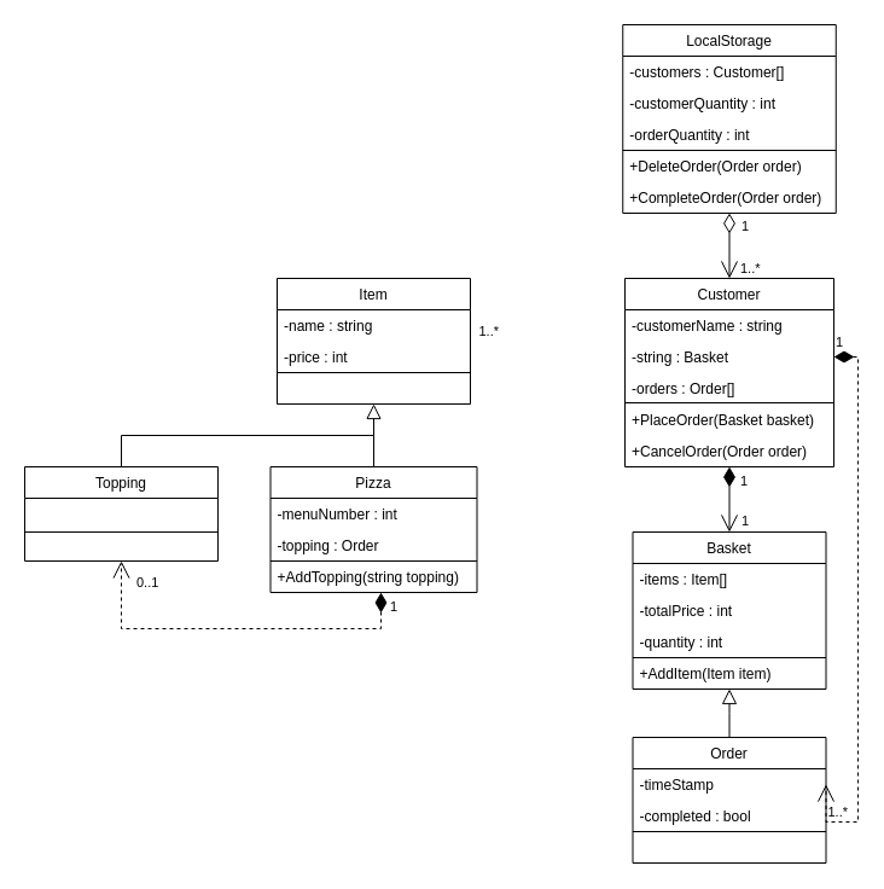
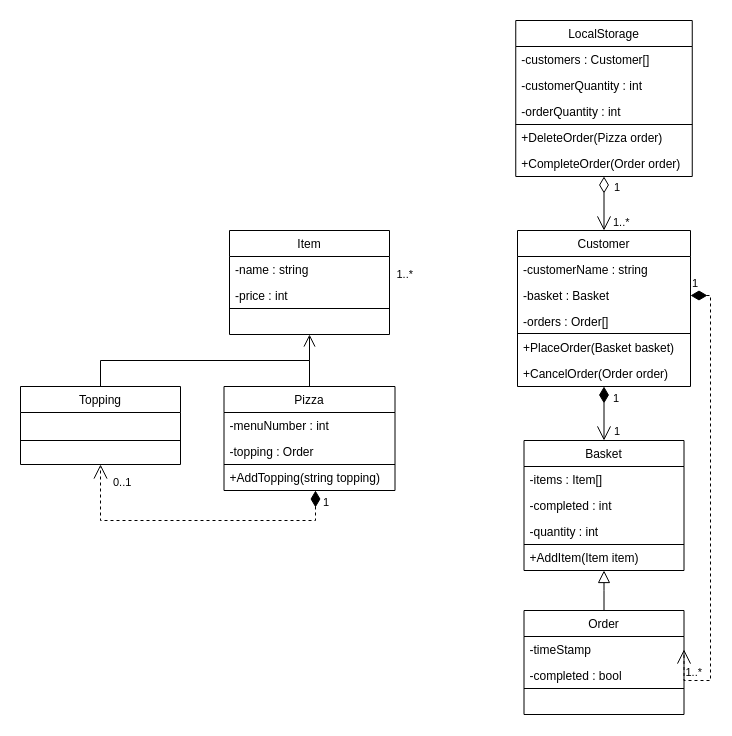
  <mxCell id="0" />
  <mxCell id="1" parent="0" />
  <mxCell id="2" value="Pizza" style="swimlane;fontStyle=0;align=center;verticalAlign=top;childLayout=stackLayout;horizontal=1;startSize=26;horizontalStack=0;resizeParent=1;resizeLast=0;collapsible=1;marginBottom=0;rounded=0;shadow=0;strokeWidth=1;" vertex="1" parent="1"><mxGeometry x="223.5" y="386" width="171" height="104" as="geometry"><mxRectangle x="230" y="140" width="160" height="26" as="alternateBounds" /></mxGeometry></mxCell>
  <mxCell id="3" value="-menuNumber : int" style="text;align=left;verticalAlign=top;spacingLeft=4;spacingRight=4;overflow=hidden;rotatable=0;points=[[0,0.5],[1,0.5]];portConstraint=eastwest;rounded=0;shadow=0;html=0;" vertex="1" parent="2"><mxGeometry y="26" width="171" height="26" as="geometry" /></mxCell>
  <mxCell id="4" value="-topping : Order" style="text;align=left;verticalAlign=top;spacingLeft=4;spacingRight=4;overflow=hidden;rotatable=0;points=[[0,0.5],[1,0.5]];portConstraint=eastwest;rounded=0;shadow=0;html=0;" vertex="1" parent="2"><mxGeometry y="52" width="171" height="26" as="geometry" /></mxCell>
  <mxCell id="5" value="" style="endArrow=none;html=1;rounded=0;exitX=0;exitY=0.75;exitDx=0;exitDy=0;entryX=1;entryY=0.75;entryDx=0;entryDy=0;" edge="1" parent="2" target="2"><mxGeometry width="50" height="50" relative="1" as="geometry"><mxPoint y="78" as="sourcePoint" /><mxPoint x="221" y="104" as="targetPoint" /></mxGeometry></mxCell>
  <mxCell id="6" value="+AddTopping(string topping)" style="text;align=left;verticalAlign=top;spacingLeft=4;spacingRight=4;overflow=hidden;rotatable=0;points=[[0,0.5],[1,0.5]];portConstraint=eastwest;rounded=0;shadow=0;html=0;" vertex="1" parent="2"><mxGeometry y="78" width="171" height="26" as="geometry" /></mxCell>
  <mxCell id="7" value="Basket" style="swimlane;fontStyle=0;align=center;verticalAlign=top;childLayout=stackLayout;horizontal=1;startSize=26;horizontalStack=0;resizeParent=1;resizeLast=0;collapsible=1;marginBottom=0;rounded=0;shadow=0;strokeWidth=1;" vertex="1" parent="1"><mxGeometry x="523.5" y="440" width="160" height="130" as="geometry"><mxRectangle x="550" y="140" width="160" height="26" as="alternateBounds" /></mxGeometry></mxCell>
  <mxCell id="8" value="-items : Item[]" style="text;align=left;verticalAlign=top;spacingLeft=4;spacingRight=4;overflow=hidden;rotatable=0;points=[[0,0.5],[1,0.5]];portConstraint=eastwest;" vertex="1" parent="7"><mxGeometry y="26" width="160" height="26" as="geometry" /></mxCell>
- <mxCell id="9" value="-totalPrice : int" style="text;align=left;verticalAlign=top;spacingLeft=4;spacingRight=4;overflow=hidden;rotatable=0;points=[[0,0.5],[1,0.5]];portConstraint=eastwest;rounded=0;shadow=0;html=0;" vertex="1" parent="7"><mxGeometry y="52" width="160" height="26" as="geometry" /></mxCell>
+ <mxCell id="9" value="-completed : int" style="text;align=left;verticalAlign=top;spacingLeft=4;spacingRight=4;overflow=hidden;rotatable=0;points=[[0,0.5],[1,0.5]];portConstraint=eastwest;rounded=0;shadow=0;html=0;" vertex="1" parent="7"><mxGeometry y="52" width="160" height="26" as="geometry" /></mxCell>
  <mxCell id="10" value="-quantity : int" style="text;align=left;verticalAlign=top;spacingLeft=4;spacingRight=4;overflow=hidden;rotatable=0;points=[[0,0.5],[1,0.5]];portConstraint=eastwest;rounded=0;shadow=0;html=0;" vertex="1" parent="7"><mxGeometry y="78" width="160" height="26" as="geometry" /></mxCell>
  <mxCell id="11" value="" style="endArrow=none;html=1;rounded=0;exitX=0;exitY=0.75;exitDx=0;exitDy=0;entryX=1;entryY=0.75;entryDx=0;entryDy=0;" edge="1" parent="7"><mxGeometry width="50" height="50" relative="1" as="geometry"><mxPoint y="104" as="sourcePoint" /><mxPoint x="160" y="104" as="targetPoint" /></mxGeometry></mxCell>
  <mxCell id="12" value="+AddItem(Item item)" style="text;align=left;verticalAlign=top;spacingLeft=4;spacingRight=4;overflow=hidden;rotatable=0;points=[[0,0.5],[1,0.5]];portConstraint=eastwest;rounded=0;shadow=0;html=0;" vertex="1" parent="7"><mxGeometry y="104" width="160" height="26" as="geometry" /></mxCell>
  <mxCell id="13" value="Item" style="swimlane;fontStyle=0;align=center;verticalAlign=top;childLayout=stackLayout;horizontal=1;startSize=26;horizontalStack=0;resizeParent=1;resizeLast=0;collapsible=1;marginBottom=0;rounded=0;shadow=0;strokeWidth=1;" vertex="1" parent="1"><mxGeometry x="229" y="230" width="160" height="104" as="geometry"><mxRectangle x="230" y="140" width="160" height="26" as="alternateBounds" /></mxGeometry></mxCell>
  <mxCell id="14" value="-name : string" style="text;align=left;verticalAlign=top;spacingLeft=4;spacingRight=4;overflow=hidden;rotatable=0;points=[[0,0.5],[1,0.5]];portConstraint=eastwest;rounded=0;shadow=0;html=0;" vertex="1" parent="13"><mxGeometry y="26" width="160" height="26" as="geometry" /></mxCell>
  <mxCell id="15" value="-price : int" style="text;align=left;verticalAlign=top;spacingLeft=4;spacingRight=4;overflow=hidden;rotatable=0;points=[[0,0.5],[1,0.5]];portConstraint=eastwest;rounded=0;shadow=0;html=0;" vertex="1" parent="13"><mxGeometry y="52" width="160" height="26" as="geometry" /></mxCell>
- <mxCell id="16" value="" style="endArrow=block;endSize=10;endFill=0;shadow=0;strokeWidth=1;rounded=0;edgeStyle=elbowEdgeStyle;elbow=vertical;exitX=0.5;exitY=0;exitDx=0;exitDy=0;entryX=0.5;entryY=1;entryDx=0;entryDy=0;" edge="1" parent="1" source="2" target="13"><mxGeometry width="160" relative="1" as="geometry"><mxPoint x="474" y="360" as="sourcePoint" /><mxPoint x="309" y="300" as="targetPoint" /></mxGeometry></mxCell>
+ <mxCell id="16" value="" style="endArrow=open;endSize=10;endFill=0;shadow=0;strokeWidth=1;rounded=0;edgeStyle=elbowEdgeStyle;elbow=vertical;exitX=0.5;exitY=0;exitDx=0;exitDy=0;entryX=0.5;entryY=1;entryDx=0;entryDy=0;" edge="1" parent="1" source="2" target="13"><mxGeometry width="160" relative="1" as="geometry"><mxPoint x="474" y="360" as="sourcePoint" /><mxPoint x="309" y="300" as="targetPoint" /></mxGeometry></mxCell>
  <mxCell id="17" value="Topping" style="swimlane;fontStyle=0;align=center;verticalAlign=top;childLayout=stackLayout;horizontal=1;startSize=26;horizontalStack=0;resizeParent=1;resizeLast=0;collapsible=1;marginBottom=0;rounded=0;shadow=0;strokeWidth=1;" vertex="1" parent="1"><mxGeometry x="20" y="386" width="160" height="78" as="geometry"><mxRectangle x="230" y="140" width="160" height="26" as="alternateBounds" /></mxGeometry></mxCell>
  <mxCell id="18" value="" style="endArrow=none;html=1;rounded=0;exitX=0;exitY=0.75;exitDx=0;exitDy=0;entryX=1;entryY=0.75;entryDx=0;entryDy=0;" edge="1" parent="17"><mxGeometry width="50" height="50" relative="1" as="geometry"><mxPoint y="54" as="sourcePoint" /><mxPoint x="160" y="54" as="targetPoint" /></mxGeometry></mxCell>
  <mxCell id="19" value="LocalStorage" style="swimlane;fontStyle=0;align=center;verticalAlign=top;childLayout=stackLayout;horizontal=1;startSize=26;horizontalStack=0;resizeParent=1;resizeLast=0;collapsible=1;marginBottom=0;rounded=0;shadow=0;strokeWidth=1;" vertex="1" parent="1"><mxGeometry x="515.25" y="20" width="176.5" height="156" as="geometry"><mxRectangle x="550" y="140" width="160" height="26" as="alternateBounds" /></mxGeometry></mxCell>
  <mxCell id="20" value="-customers : Customer[]" style="text;align=left;verticalAlign=top;spacingLeft=4;spacingRight=4;overflow=hidden;rotatable=0;points=[[0,0.5],[1,0.5]];portConstraint=eastwest;" vertex="1" parent="19"><mxGeometry y="26" width="176.5" height="26" as="geometry" /></mxCell>
  <mxCell id="21" value="-customerQuantity : int" style="text;align=left;verticalAlign=top;spacingLeft=4;spacingRight=4;overflow=hidden;rotatable=0;points=[[0,0.5],[1,0.5]];portConstraint=eastwest;rounded=0;shadow=0;html=0;" vertex="1" parent="19"><mxGeometry y="52" width="176.5" height="26" as="geometry" /></mxCell>
  <mxCell id="22" value="-orderQuantity : int" style="text;align=left;verticalAlign=top;spacingLeft=4;spacingRight=4;overflow=hidden;rotatable=0;points=[[0,0.5],[1,0.5]];portConstraint=eastwest;rounded=0;shadow=0;html=0;" vertex="1" parent="19"><mxGeometry y="78" width="176.5" height="26" as="geometry" /></mxCell>
  <mxCell id="23" value="" style="endArrow=none;html=1;rounded=0;entryX=1;entryY=0.75;entryDx=0;entryDy=0;exitX=0;exitY=0.75;exitDx=0;exitDy=0;" edge="1" parent="19"><mxGeometry width="50" height="50" relative="1" as="geometry"><mxPoint y="104" as="sourcePoint" /><mxPoint x="176.5" y="104" as="targetPoint" /></mxGeometry></mxCell>
- <mxCell id="24" value="+DeleteOrder(Order order)" style="text;align=left;verticalAlign=top;spacingLeft=4;spacingRight=4;overflow=hidden;rotatable=0;points=[[0,0.5],[1,0.5]];portConstraint=eastwest;rounded=0;shadow=0;html=0;" vertex="1" parent="19"><mxGeometry y="104" width="176.5" height="26" as="geometry" /></mxCell>
+ <mxCell id="24" value="+DeleteOrder(Pizza order)" style="text;align=left;verticalAlign=top;spacingLeft=4;spacingRight=4;overflow=hidden;rotatable=0;points=[[0,0.5],[1,0.5]];portConstraint=eastwest;rounded=0;shadow=0;html=0;" vertex="1" parent="19"><mxGeometry y="104" width="176.5" height="26" as="geometry" /></mxCell>
  <mxCell id="25" value="+CompleteOrder(Order order)" style="text;align=left;verticalAlign=top;spacingLeft=4;spacingRight=4;overflow=hidden;rotatable=0;points=[[0,0.5],[1,0.5]];portConstraint=eastwest;rounded=0;shadow=0;html=0;" vertex="1" parent="19"><mxGeometry y="130" width="176.5" height="26" as="geometry" /></mxCell>
  <mxCell id="26" value="Customer" style="swimlane;fontStyle=0;align=center;verticalAlign=top;childLayout=stackLayout;horizontal=1;startSize=26;horizontalStack=0;resizeParent=1;resizeLast=0;collapsible=1;marginBottom=0;rounded=0;shadow=0;strokeWidth=1;" vertex="1" parent="1"><mxGeometry x="517" y="230" width="173" height="156" as="geometry"><mxRectangle x="230" y="140" width="160" height="26" as="alternateBounds" /></mxGeometry></mxCell>
  <mxCell id="27" value="-customerName : string" style="text;align=left;verticalAlign=top;spacingLeft=4;spacingRight=4;overflow=hidden;rotatable=0;points=[[0,0.5],[1,0.5]];portConstraint=eastwest;" vertex="1" parent="26"><mxGeometry y="26" width="173" height="26" as="geometry" /></mxCell>
- <mxCell id="28" value="-string : Basket" style="text;align=left;verticalAlign=top;spacingLeft=4;spacingRight=4;overflow=hidden;rotatable=0;points=[[0,0.5],[1,0.5]];portConstraint=eastwest;" vertex="1" parent="26"><mxGeometry y="52" width="173" height="26" as="geometry" /></mxCell>
+ <mxCell id="28" value="-basket : Basket" style="text;align=left;verticalAlign=top;spacingLeft=4;spacingRight=4;overflow=hidden;rotatable=0;points=[[0,0.5],[1,0.5]];portConstraint=eastwest;" vertex="1" parent="26"><mxGeometry y="52" width="173" height="26" as="geometry" /></mxCell>
  <mxCell id="29" value="-orders : Order[]" style="text;align=left;verticalAlign=top;spacingLeft=4;spacingRight=4;overflow=hidden;rotatable=0;points=[[0,0.5],[1,0.5]];portConstraint=eastwest;" vertex="1" parent="26"><mxGeometry y="78" width="173" height="26" as="geometry" /></mxCell>
  <mxCell id="30" value="" style="endArrow=none;html=1;rounded=0;exitX=0;exitY=0.75;exitDx=0;exitDy=0;entryX=1;entryY=0.75;entryDx=0;entryDy=0;" edge="1" parent="26"><mxGeometry width="50" height="50" relative="1" as="geometry"><mxPoint y="103" as="sourcePoint" /><mxPoint x="173" y="103" as="targetPoint" /></mxGeometry></mxCell>
  <mxCell id="31" value="+PlaceOrder(Basket basket)" style="text;align=left;verticalAlign=top;spacingLeft=4;spacingRight=4;overflow=hidden;rotatable=0;points=[[0,0.5],[1,0.5]];portConstraint=eastwest;" vertex="1" parent="26"><mxGeometry y="104" width="173" height="26" as="geometry" /></mxCell>
  <mxCell id="32" value="+CancelOrder(Order order)" style="text;align=left;verticalAlign=top;spacingLeft=4;spacingRight=4;overflow=hidden;rotatable=0;points=[[0,0.5],[1,0.5]];portConstraint=eastwest;" vertex="1" parent="26"><mxGeometry y="130" width="173" height="26" as="geometry" /></mxCell>
  <mxCell id="33" value="Order" style="swimlane;fontStyle=0;align=center;verticalAlign=top;childLayout=stackLayout;horizontal=1;startSize=26;horizontalStack=0;resizeParent=1;resizeLast=0;collapsible=1;marginBottom=0;rounded=0;shadow=0;strokeWidth=1;" vertex="1" parent="1"><mxGeometry x="523.5" y="610" width="160" height="104" as="geometry"><mxRectangle x="230" y="140" width="160" height="26" as="alternateBounds" /></mxGeometry></mxCell>
  <mxCell id="34" value="-timeStamp" style="text;align=left;verticalAlign=top;spacingLeft=4;spacingRight=4;overflow=hidden;rotatable=0;points=[[0,0.5],[1,0.5]];portConstraint=eastwest;" vertex="1" parent="33"><mxGeometry y="26" width="160" height="26" as="geometry" /></mxCell>
  <mxCell id="35" value="-completed : bool" style="text;align=left;verticalAlign=top;spacingLeft=4;spacingRight=4;overflow=hidden;rotatable=0;points=[[0,0.5],[1,0.5]];portConstraint=eastwest;" vertex="1" parent="33"><mxGeometry y="52" width="160" height="26" as="geometry" /></mxCell>
  <mxCell id="36" value="" style="resizable=0;align=right;verticalAlign=bottom;labelBackgroundColor=none;fontSize=12;" connectable="0" vertex="1" parent="1"><mxGeometry x="509" y="526" as="geometry" /></mxCell>
  <mxCell id="37" value="" style="endArrow=block;endSize=10;endFill=0;shadow=0;strokeWidth=1;rounded=0;edgeStyle=elbowEdgeStyle;elbow=vertical;exitX=0.5;exitY=0;exitDx=0;exitDy=0;entryX=0.5;entryY=1;entryDx=0;entryDy=0;" edge="1" parent="1" source="33" target="7"><mxGeometry width="160" relative="1" as="geometry"><mxPoint x="479" y="663" as="sourcePoint" /><mxPoint x="629" y="634" as="targetPoint" /></mxGeometry></mxCell>
  <mxCell id="38" value="" style="endArrow=none;html=1;rounded=0;exitX=0;exitY=0.75;exitDx=0;exitDy=0;entryX=1;entryY=0.75;entryDx=0;entryDy=0;" edge="1" parent="1" source="13" target="13"><mxGeometry width="50" height="50" relative="1" as="geometry"><mxPoint x="349" y="350" as="sourcePoint" /><mxPoint x="399" y="300" as="targetPoint" /></mxGeometry></mxCell>
  <mxCell id="39" value="" style="endArrow=none;html=1;rounded=0;exitX=0.5;exitY=0;exitDx=0;exitDy=0;" edge="1" parent="1" source="17"><mxGeometry width="50" height="50" relative="1" as="geometry"><mxPoint x="119" y="361" as="sourcePoint" /><mxPoint x="309" y="360" as="targetPoint" /><Array as="points"><mxPoint x="100" y="360" /></Array></mxGeometry></mxCell>
  <mxCell id="40" value="1" style="endArrow=open;html=1;endSize=12;startArrow=diamondThin;startSize=14;startFill=1;edgeStyle=orthogonalEdgeStyle;align=left;verticalAlign=bottom;rounded=0;entryX=0.5;entryY=0;entryDx=0;entryDy=0;exitX=0.5;exitY=1;exitDx=0;exitDy=0;" edge="1" parent="1" source="26" target="7"><mxGeometry x="1" y="8" relative="1" as="geometry"><mxPoint x="609" y="330" as="sourcePoint" /><mxPoint x="449" y="330" as="targetPoint" /><mxPoint as="offset" /></mxGeometry></mxCell>
  <mxCell id="41" value="1" style="endArrow=open;html=1;endSize=12;startArrow=diamondThin;startSize=14;startFill=1;edgeStyle=orthogonalEdgeStyle;align=left;verticalAlign=bottom;rounded=0;entryX=0.5;entryY=1;entryDx=0;entryDy=0;dashed=1;" edge="1" parent="1" source="6" target="17"><mxGeometry x="-0.858" y="6" relative="1" as="geometry"><mxPoint x="370" y="570" as="sourcePoint" /><mxPoint x="190" y="590" as="targetPoint" /><Array as="points"><mxPoint x="315" y="520" /><mxPoint x="100" y="520" /></Array><mxPoint as="offset" /></mxGeometry></mxCell>
  <mxCell id="42" value="1" style="endArrow=open;html=1;endSize=12;startArrow=diamondThin;startSize=14;startFill=1;edgeStyle=orthogonalEdgeStyle;align=left;verticalAlign=bottom;rounded=0;entryX=1;entryY=0.5;entryDx=0;entryDy=0;exitX=1;exitY=0.5;exitDx=0;exitDy=0;dashed=1;" edge="1" parent="1" source="28" target="34"><mxGeometry x="-1" y="3" relative="1" as="geometry"><mxPoint x="730" y="664" as="sourcePoint" /><mxPoint x="890" y="664" as="targetPoint" /><Array as="points"><mxPoint x="710" y="295" /><mxPoint x="710" y="680" /><mxPoint x="684" y="680" /></Array></mxGeometry></mxCell>
  <mxCell id="43" value="1..*" style="resizable=0;align=left;verticalAlign=bottom;labelBackgroundColor=none;fontSize=11;direction=west;" connectable="0" vertex="1" parent="1"><mxGeometry x="394.5" y="282" as="geometry" /></mxCell>
  <mxCell id="44" value="0..1" style="resizable=0;align=left;verticalAlign=bottom;labelBackgroundColor=none;fontSize=11;direction=west;fillColor=#e1d5e7;" connectable="0" vertex="1" parent="1"><mxGeometry x="111" y="490" as="geometry" /></mxCell>
  <mxCell id="45" value="1" style="resizable=0;align=left;verticalAlign=bottom;labelBackgroundColor=none;fontSize=11;direction=west;" connectable="0" vertex="1" parent="1"><mxGeometry x="611" y="410" as="geometry"><mxPoint y="-4" as="offset" /></mxGeometry></mxCell>
  <mxCell id="46" value="1..*" style="resizable=0;align=left;verticalAlign=bottom;labelBackgroundColor=none;fontSize=11;direction=west;" connectable="0" vertex="1" parent="1"><mxGeometry x="611" y="230" as="geometry" /></mxCell>
  <mxCell id="47" value="1..*" style="resizable=0;align=left;verticalAlign=bottom;labelBackgroundColor=none;fontSize=11;direction=west;" connectable="0" vertex="1" parent="1"><mxGeometry x="683.5" y="680" as="geometry" /></mxCell>
  <mxCell id="48" value="" style="endArrow=none;html=1;rounded=0;exitX=0;exitY=0.75;exitDx=0;exitDy=0;entryX=1;entryY=0.75;entryDx=0;entryDy=0;" edge="1" parent="1" source="33" target="33"><mxGeometry width="50" height="50" relative="1" as="geometry"><mxPoint x="618" y="768" as="sourcePoint" /><mxPoint x="778" y="768" as="targetPoint" /></mxGeometry></mxCell>
  <mxCell id="49" value="1" style="endArrow=open;html=1;endSize=12;startArrow=diamondThin;startSize=14;startFill=0;edgeStyle=orthogonalEdgeStyle;align=left;verticalAlign=bottom;rounded=0;exitX=0.5;exitY=1;exitDx=0;exitDy=0;entryX=0.5;entryY=0;entryDx=0;entryDy=0;" edge="1" parent="1" source="19" target="26"><mxGeometry x="-0.25" y="8" relative="1" as="geometry"><mxPoint x="651" y="200" as="sourcePoint" /><mxPoint x="871" y="220" as="targetPoint" /><mxPoint as="offset" /></mxGeometry></mxCell>
